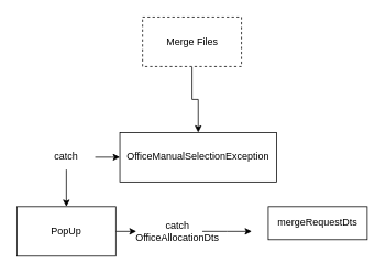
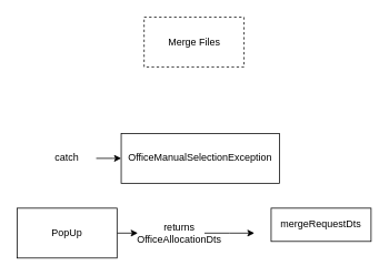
  <mxCell id="0" />
  <mxCell id="1" parent="0" />
  <mxCell id="2" value="OfficeManualSelectionException" style="rounded=0;whiteSpace=wrap;html=1;" vertex="1" parent="1"><mxGeometry x="145" y="160" width="190" height="60" as="geometry" /></mxCell>
- <mxCell id="3" style="edgeStyle=orthogonalEdgeStyle;rounded=0;orthogonalLoop=1;jettySize=auto;html=1;entryX=0.5;entryY=0;entryDx=0;entryDy=0;" edge="1" parent="1" source="4" target="2"><mxGeometry relative="1" as="geometry" /></mxCell>
  <mxCell id="4" value="Merge Files" style="rounded=0;whiteSpace=wrap;html=1;dashed=1;" vertex="1" parent="1"><mxGeometry x="172.5" y="20" width="120" height="60" as="geometry" /></mxCell>
  <mxCell id="5" value="" style="edgeStyle=orthogonalEdgeStyle;rounded=0;orthogonalLoop=1;jettySize=auto;html=1;" edge="1" parent="1" source="7"><mxGeometry relative="1" as="geometry"><mxPoint x="145" y="190" as="targetPoint" /></mxGeometry></mxCell>
- <mxCell id="6" style="edgeStyle=orthogonalEdgeStyle;rounded=0;orthogonalLoop=1;jettySize=auto;html=1;" edge="1" parent="1" source="7" target="9"><mxGeometry relative="1" as="geometry"><mxPoint x="80" y="270" as="targetPoint" /></mxGeometry></mxCell>
  <mxCell id="7" value="catch" style="text;html=1;strokeColor=none;fillColor=none;align=center;verticalAlign=middle;whiteSpace=wrap;rounded=0;" vertex="1" parent="1"><mxGeometry x="45" y="175" width="70" height="30" as="geometry" /></mxCell>
  <mxCell id="8" style="edgeStyle=orthogonalEdgeStyle;rounded=0;orthogonalLoop=1;jettySize=auto;html=1;" edge="1" parent="1" source="9"><mxGeometry relative="1" as="geometry"><mxPoint x="165" y="280" as="targetPoint" /></mxGeometry></mxCell>
  <mxCell id="9" value="PopUp" style="rounded=0;whiteSpace=wrap;html=1;" vertex="1" parent="1"><mxGeometry x="20" y="250" width="120" height="60" as="geometry" /></mxCell>
  <mxCell id="10" style="edgeStyle=orthogonalEdgeStyle;rounded=0;orthogonalLoop=1;jettySize=auto;html=1;" edge="1" parent="1" source="11"><mxGeometry relative="1" as="geometry"><mxPoint x="305" y="280" as="targetPoint" /></mxGeometry></mxCell>
- <mxCell id="11" value="catch OfficeAllocationDts" style="text;html=1;strokeColor=none;fillColor=none;align=center;verticalAlign=middle;whiteSpace=wrap;rounded=0;" vertex="1" parent="1"><mxGeometry x="185" y="265" width="60" height="30" as="geometry" /></mxCell>
+ <mxCell id="11" value="returns OfficeAllocationDts" style="text;html=1;strokeColor=none;fillColor=none;align=center;verticalAlign=middle;whiteSpace=wrap;rounded=0;" vertex="1" parent="1"><mxGeometry x="185" y="265" width="60" height="30" as="geometry" /></mxCell>
  <mxCell id="12" value="mergeRequestDts" style="rounded=0;whiteSpace=wrap;html=1;" vertex="1" parent="1"><mxGeometry x="325" y="250" width="120" height="40" as="geometry" /></mxCell>
